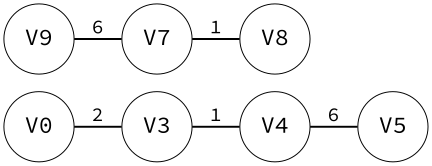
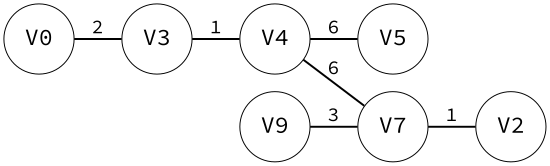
  graph {
    fontname="Source Code Pro"
    rankdir=LR
    node [fontname="Source Code Pro" fontsize=24]
    edge [fontname="Source Code Pro" fontsize=20 style="setlinewidth(2.0)" weight=1]
    n1 [height=1.0 label=V0 width=1.0]
    n2 [height=1.0 label=V3 width=1.0]
    n3 [height=1.0 label=V4 width=1.0]
    n4 [height=1.0 label=V5 width=1.0]
    n5 [height=1.0 label=V7 width=1.0]
-   n6 [height=1.0 label=V8 width=1.0]
+   n6 [height=1.0 label=V2 width=1.0]
    n7 [height=1.0 label=V9 width=1.0]
    n1 -- n2 [label=2]
    n2 -- n3 [label=1]
    n3 -- n4 [label=6]
+   n3 -- n5 [label=6]
    n5 -- n6 [label=1]
-   n7 -- n5 [label=6]
+   n7 -- n5 [label=3]
  }
